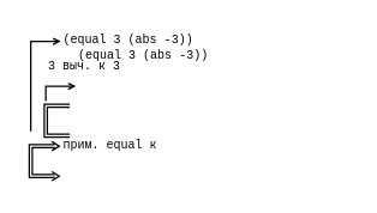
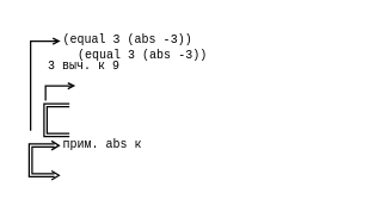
  <mxCell id="0" />
  <mxCell id="1" parent="0" />
  <mxCell id="2" value="" style="shape=link;endArrow=none;startArrow=none;html=1;rounded=0;edgeStyle=elbowEdgeStyle;endFill=0;startFill=0;width=2;" edge="1" parent="1"><mxGeometry width="100" height="100" relative="1" as="geometry"><mxPoint x="36" y="117" as="sourcePoint" /><mxPoint x="36" y="97" as="targetPoint" /><Array as="points"><mxPoint x="20" y="97" /></Array></mxGeometry></mxCell>
  <mxCell id="3" value="" style="endArrow=none;html=1;rounded=0;startSize=4;endSize=4;strokeWidth=1;jumpStyle=none;jumpSize=6;" edge="1" parent="1"><mxGeometry width="50" height="50" relative="1" as="geometry"><mxPoint x="34" y="94" as="sourcePoint" /><mxPoint x="34" y="100" as="targetPoint" /><Array as="points"><mxPoint x="39" y="97" /></Array></mxGeometry></mxCell>
  <mxCell id="4" value="" style="endArrow=open;html=1;rounded=0;strokeWidth=1;jumpStyle=none;jumpSize=6;endSize=3;endFill=0;edgeStyle=elbowEdgeStyle;elbow=vertical;" edge="1" parent="1"><mxGeometry width="50" height="50" relative="1" as="geometry"><mxPoint x="20" y="87" as="sourcePoint" /><mxPoint x="40" y="27" as="targetPoint" /><Array as="points"><mxPoint x="50" y="27" /></Array></mxGeometry></mxCell>
  <mxCell id="5" value="&lt;font face=&quot;Courier New&quot; style=&quot;font-size: 8px&quot;&gt;(equal 3 (abs -3))&lt;/font&gt;" style="text;html=1;strokeColor=none;fillColor=none;align=left;verticalAlign=middle;whiteSpace=wrap;rounded=0;" vertex="1" parent="1"><mxGeometry x="40" y="20" width="179" height="10" as="geometry" /></mxCell>
  <mxCell id="6" value="" style="endArrow=none;html=1;rounded=0;startSize=4;endSize=4;strokeWidth=1;jumpStyle=none;jumpSize=6;" edge="1" parent="1"><mxGeometry width="50" height="50" relative="1" as="geometry"><mxPoint x="34" y="114" as="sourcePoint" /><mxPoint x="34" y="120" as="targetPoint" /><Array as="points"><mxPoint x="39" y="117" /></Array></mxGeometry></mxCell>
- <mxCell id="7" value="&lt;font face=&quot;Courier New&quot; style=&quot;font-size: 8px&quot;&gt;прим. equal к&amp;nbsp;&lt;/font&gt;" style="text;html=1;strokeColor=none;fillColor=none;align=left;verticalAlign=middle;whiteSpace=wrap;rounded=0;" vertex="1" parent="1"><mxGeometry x="40" y="90" width="179" height="10" as="geometry" /></mxCell>
- <mxCell id="8" value="&lt;font face=&quot;Courier New&quot;&gt;&lt;span style=&quot;font-size: 8px&quot;&gt;3 выч. к 3&lt;/span&gt;&lt;/font&gt;" style="text;html=1;strokeColor=none;fillColor=none;align=left;verticalAlign=middle;whiteSpace=wrap;rounded=0;" vertex="1" parent="1"><mxGeometry x="30" y="37" width="179" height="10" as="geometry" /></mxCell>
+ <mxCell id="7" value="&lt;font face=&quot;Courier New&quot; style=&quot;font-size: 8px&quot;&gt;прим. abs к&amp;nbsp;&lt;/font&gt;" style="text;html=1;strokeColor=none;fillColor=none;align=left;verticalAlign=middle;whiteSpace=wrap;rounded=0;" vertex="1" parent="1"><mxGeometry x="40" y="90" width="179" height="10" as="geometry" /></mxCell>
+ <mxCell id="8" value="&lt;font face=&quot;Courier New&quot;&gt;&lt;span style=&quot;font-size: 8px&quot;&gt;3 выч. к 9&lt;/span&gt;&lt;/font&gt;" style="text;html=1;strokeColor=none;fillColor=none;align=left;verticalAlign=middle;whiteSpace=wrap;rounded=0;" vertex="1" parent="1"><mxGeometry x="30" y="37" width="179" height="10" as="geometry" /></mxCell>
  <mxCell id="9" value="" style="shape=link;endArrow=none;startArrow=none;html=1;rounded=0;edgeStyle=elbowEdgeStyle;endFill=0;startFill=0;width=2;" edge="1" parent="1"><mxGeometry width="100" height="100" relative="1" as="geometry"><mxPoint x="46" y="90" as="sourcePoint" /><mxPoint x="46" y="70" as="targetPoint" /><Array as="points"><mxPoint x="30" y="70" /></Array></mxGeometry></mxCell>
  <mxCell id="10" value="" style="endArrow=open;html=1;rounded=0;strokeWidth=1;jumpStyle=none;jumpSize=6;endSize=3;endFill=0;edgeStyle=elbowEdgeStyle;elbow=vertical;" edge="1" parent="1"><mxGeometry width="50" height="50" relative="1" as="geometry"><mxPoint x="30" y="67" as="sourcePoint" /><mxPoint x="50" y="57" as="targetPoint" /><Array as="points"><mxPoint x="60" y="57" /></Array></mxGeometry></mxCell>
  <mxCell id="11" value="&lt;font face=&quot;Courier New&quot; style=&quot;font-size: 8px&quot;&gt;(equal 3 (abs -3))&lt;/font&gt;" style="text;html=1;strokeColor=none;fillColor=none;align=left;verticalAlign=middle;whiteSpace=wrap;rounded=0;" vertex="1" parent="1"><mxGeometry x="50" y="30" width="179" height="10" as="geometry" /></mxCell>
